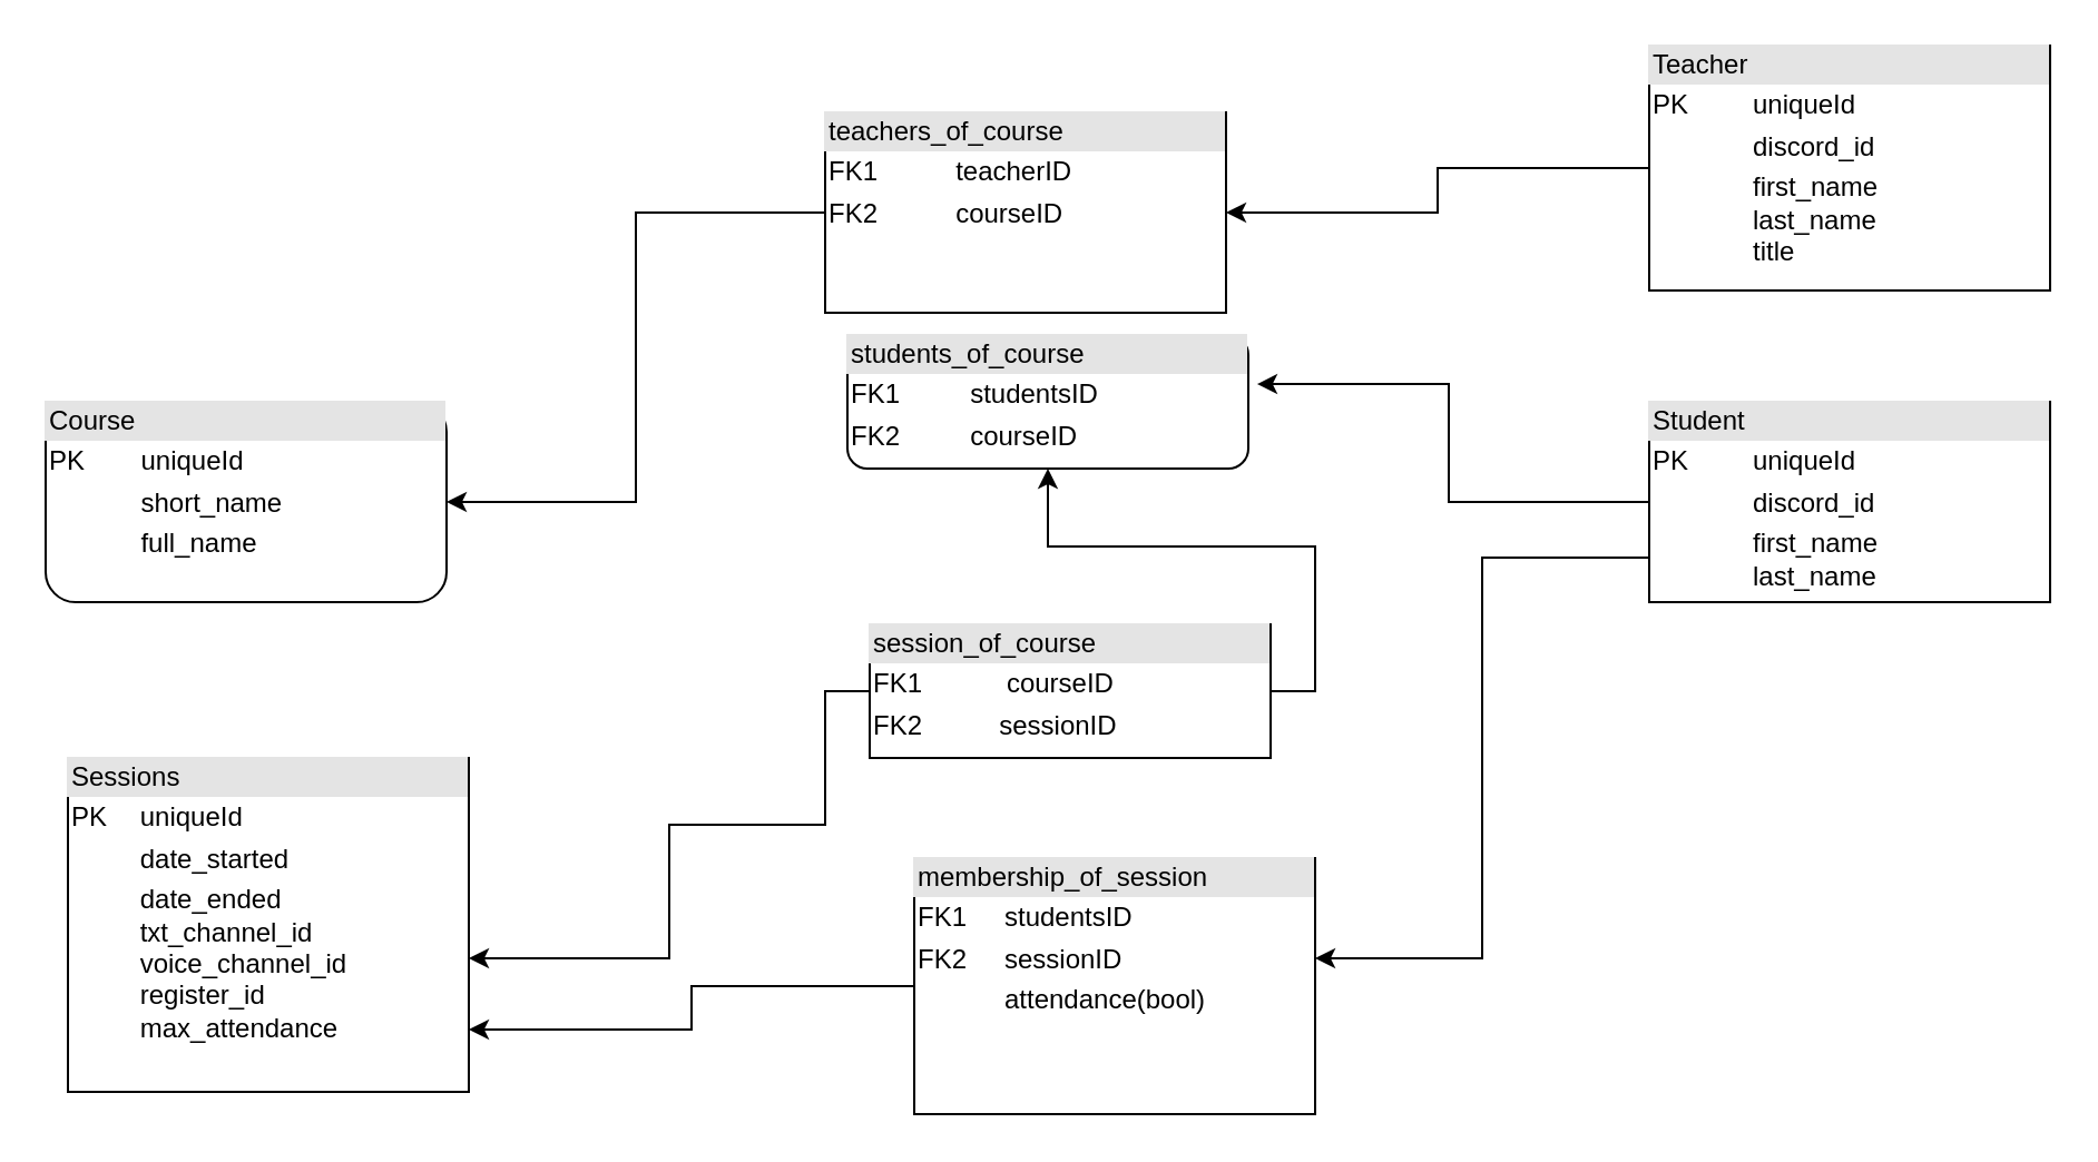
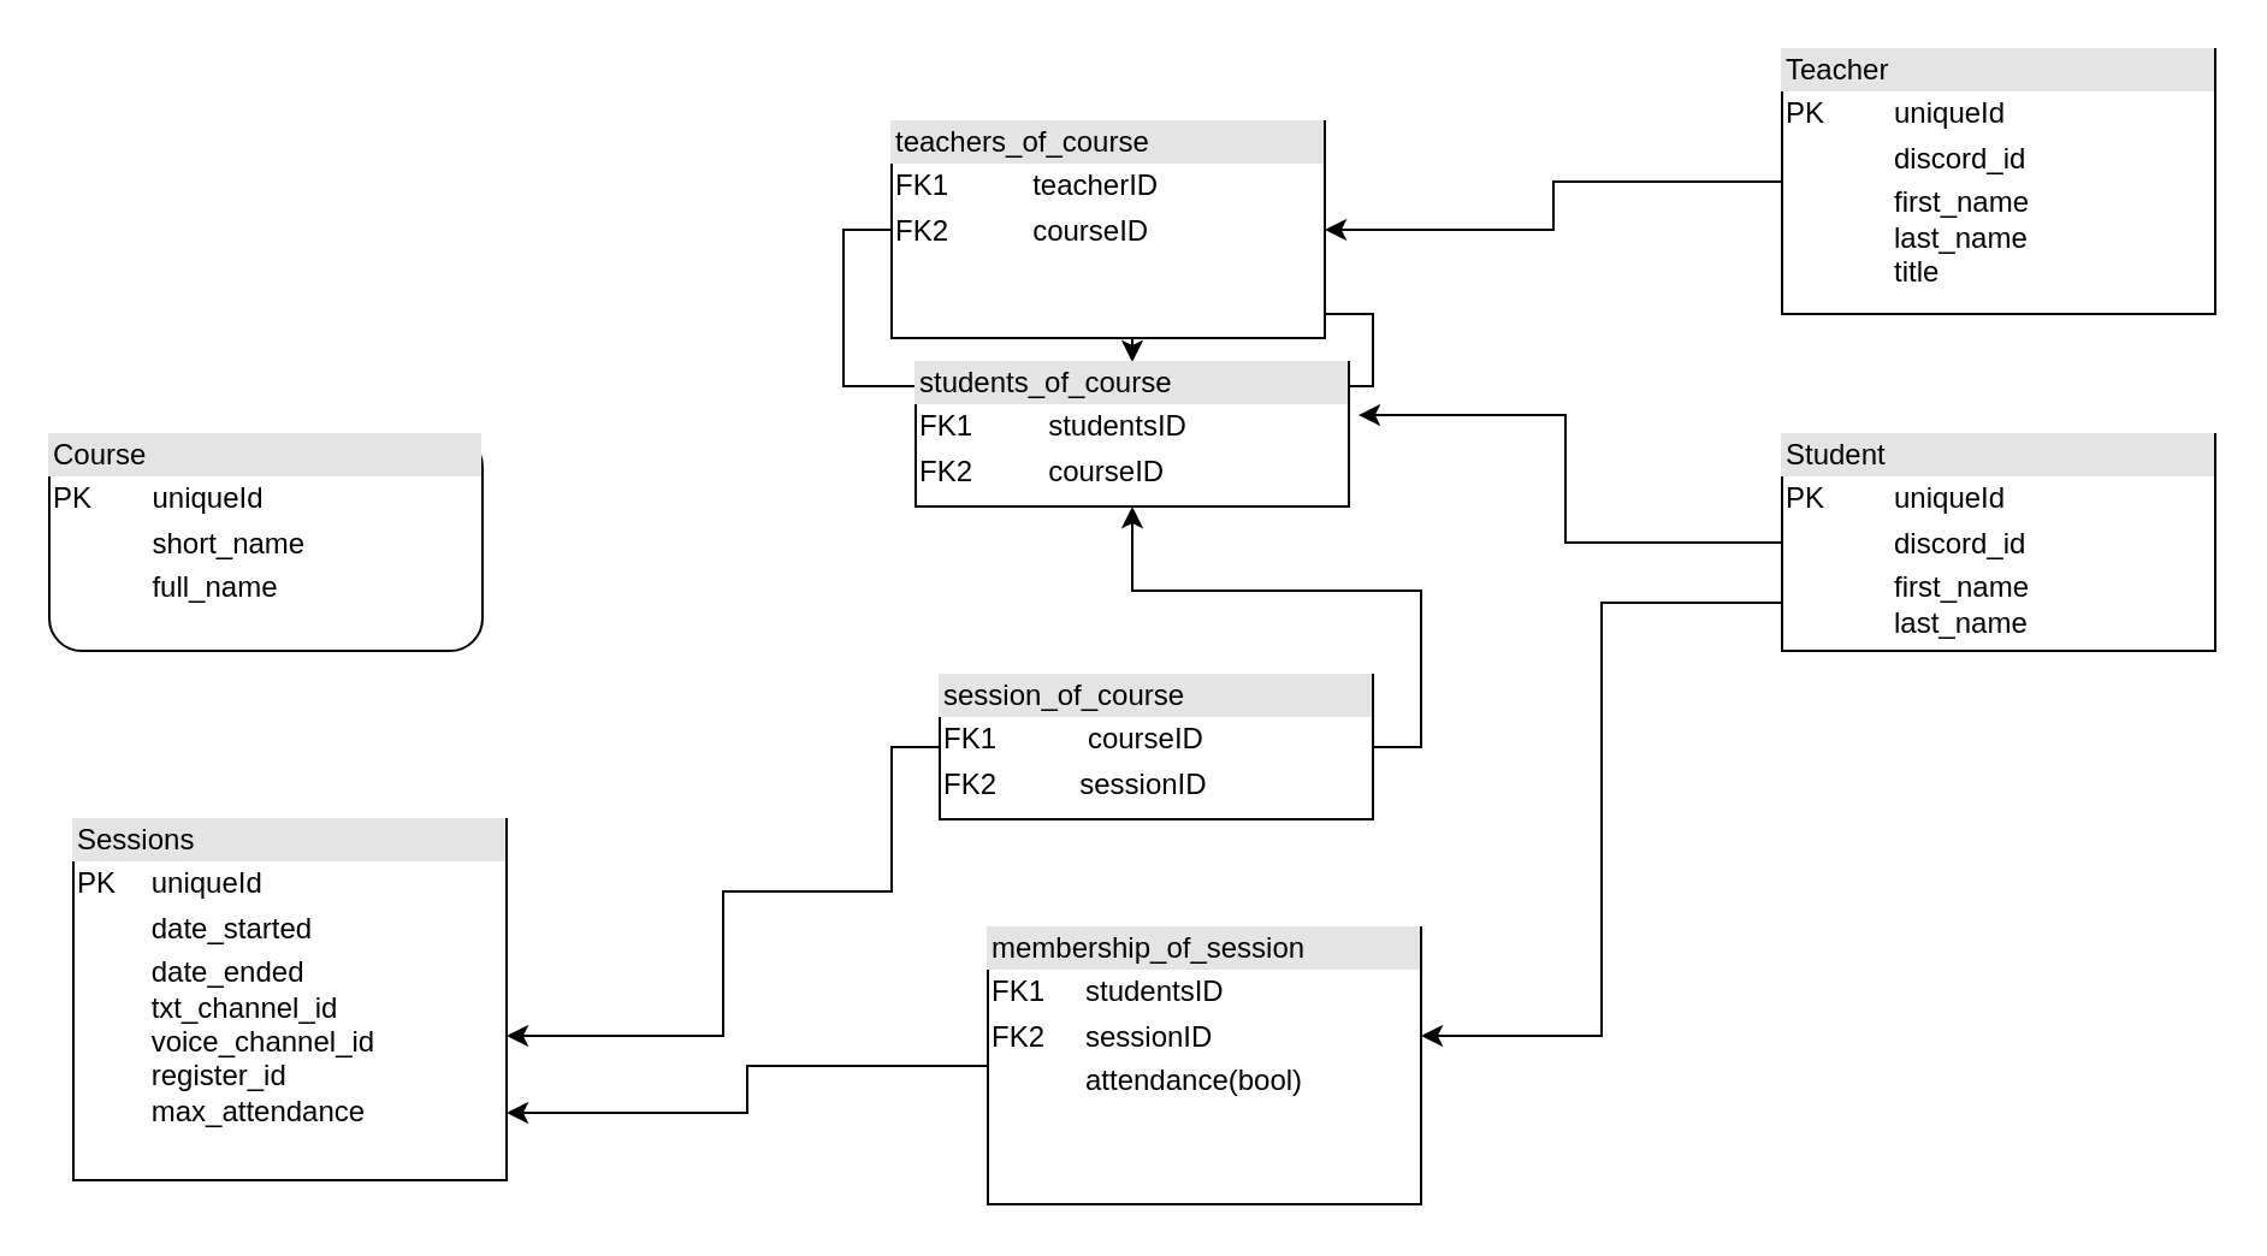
  <mxCell id="0" />
  <mxCell id="1" parent="0" />
  <mxCell id="2" style="edgeStyle=orthogonalEdgeStyle;rounded=0;orthogonalLoop=1;jettySize=auto;html=1;exitX=0;exitY=0.5;exitDx=0;exitDy=0;entryX=1.022;entryY=0.367;entryDx=0;entryDy=0;entryPerimeter=0;" edge="1" parent="1" source="4" target="10"><mxGeometry relative="1" as="geometry" /></mxCell>
  <mxCell id="3" style="edgeStyle=orthogonalEdgeStyle;rounded=0;orthogonalLoop=1;jettySize=auto;html=1;exitX=0;exitY=0.5;exitDx=0;exitDy=0;entryX=1;entryY=0.391;entryDx=0;entryDy=0;entryPerimeter=0;" edge="1" parent="1" source="4" target="13"><mxGeometry relative="1" as="geometry"><Array as="points"><mxPoint x="740" y="250" /><mxPoint x="665" y="250" /><mxPoint x="665" y="430" /></Array></mxGeometry></mxCell>
  <mxCell id="4" value="&lt;div style=&quot;box-sizing: border-box ; width: 100% ; background: #e4e4e4 ; padding: 2px&quot;&gt;Student&lt;/div&gt;&lt;table style=&quot;width: 100% ; font-size: 1em&quot; cellpadding=&quot;2&quot; cellspacing=&quot;0&quot;&gt;&lt;tbody&gt;&lt;tr&gt;&lt;td&gt;PK&lt;/td&gt;&lt;td&gt;uniqueId&lt;/td&gt;&lt;/tr&gt;&lt;tr&gt;&lt;td&gt;&lt;/td&gt;&lt;td&gt;discord_id&lt;/td&gt;&lt;/tr&gt;&lt;tr&gt;&lt;td&gt;&lt;/td&gt;&lt;td&gt;first_name&lt;br&gt;last_name&lt;/td&gt;&lt;/tr&gt;&lt;/tbody&gt;&lt;/table&gt;" style="verticalAlign=top;align=left;overflow=fill;html=1;" vertex="1" parent="1"><mxGeometry x="740" y="180" width="180" height="90" as="geometry" /></mxCell>
  <mxCell id="5" style="edgeStyle=orthogonalEdgeStyle;rounded=0;orthogonalLoop=1;jettySize=auto;html=1;exitX=0;exitY=0.5;exitDx=0;exitDy=0;entryX=1;entryY=0.5;entryDx=0;entryDy=0;" edge="1" parent="1" source="6" target="9"><mxGeometry relative="1" as="geometry" /></mxCell>
  <mxCell id="6" value="&lt;div style=&quot;box-sizing: border-box ; width: 100% ; background: #e4e4e4 ; padding: 2px&quot;&gt;Teacher&lt;/div&gt;&lt;table style=&quot;width: 100% ; font-size: 1em&quot; cellpadding=&quot;2&quot; cellspacing=&quot;0&quot;&gt;&lt;tbody&gt;&lt;tr&gt;&lt;td&gt;PK&lt;/td&gt;&lt;td&gt;uniqueId&lt;/td&gt;&lt;/tr&gt;&lt;tr&gt;&lt;td&gt;&lt;/td&gt;&lt;td&gt;discord_id&lt;/td&gt;&lt;/tr&gt;&lt;tr&gt;&lt;td&gt;&lt;/td&gt;&lt;td&gt;first_name&lt;br&gt;last_name&lt;br&gt;title&lt;/td&gt;&lt;/tr&gt;&lt;/tbody&gt;&lt;/table&gt;" style="verticalAlign=top;align=left;overflow=fill;html=1;" vertex="1" parent="1"><mxGeometry x="740" y="20" width="180" height="110" as="geometry" /></mxCell>
  <mxCell id="7" value="&lt;div style=&quot;box-sizing: border-box ; width: 100% ; background: #e4e4e4 ; padding: 2px&quot;&gt;Course&lt;/div&gt;&lt;table style=&quot;width: 100% ; font-size: 1em&quot; cellpadding=&quot;2&quot; cellspacing=&quot;0&quot;&gt;&lt;tbody&gt;&lt;tr&gt;&lt;td&gt;PK&lt;/td&gt;&lt;td&gt;uniqueId&lt;/td&gt;&lt;/tr&gt;&lt;tr&gt;&lt;td&gt;&lt;br&gt;&lt;/td&gt;&lt;td&gt;short_name&lt;br&gt;&lt;/td&gt;&lt;/tr&gt;&lt;tr&gt;&lt;td&gt;&lt;br&gt;&lt;/td&gt;&lt;td&gt;full_name&lt;/td&gt;&lt;/tr&gt;&lt;/tbody&gt;&lt;/table&gt;" style="verticalAlign=top;align=left;overflow=fill;html=1;rounded=1;" vertex="1" parent="1"><mxGeometry x="20" y="180" width="180" height="90" as="geometry" /></mxCell>
- <mxCell id="8" style="edgeStyle=orthogonalEdgeStyle;rounded=0;orthogonalLoop=1;jettySize=auto;html=1;exitX=0;exitY=0.5;exitDx=0;exitDy=0;entryX=1;entryY=0.5;entryDx=0;entryDy=0;" edge="1" parent="1" source="9" target="7"><mxGeometry relative="1" as="geometry" /></mxCell>
+ <mxCell id="8" style="edgeStyle=orthogonalEdgeStyle;rounded=0;orthogonalLoop=1;jettySize=auto;html=1;exitX=0;exitY=0.5;exitDx=0;exitDy=0;" edge="1" parent="1" source="9" target="10"><mxGeometry relative="1" as="geometry" /></mxCell>
  <mxCell id="9" value="&lt;div style=&quot;box-sizing: border-box ; width: 100% ; background: #e4e4e4 ; padding: 2px&quot;&gt;teachers_of_course&lt;/div&gt;&lt;table style=&quot;width: 100% ; font-size: 1em&quot; cellpadding=&quot;2&quot; cellspacing=&quot;0&quot;&gt;&lt;tbody&gt;&lt;tr&gt;&lt;td&gt;FK1&lt;/td&gt;&lt;td&gt;teacherID&lt;/td&gt;&lt;/tr&gt;&lt;tr&gt;&lt;td&gt;FK2&lt;/td&gt;&lt;td&gt;courseID&lt;/td&gt;&lt;/tr&gt;&lt;tr&gt;&lt;td&gt;&lt;br&gt;&lt;/td&gt;&lt;td&gt;&lt;br&gt;&lt;/td&gt;&lt;/tr&gt;&lt;/tbody&gt;&lt;/table&gt;" style="verticalAlign=top;align=left;overflow=fill;html=1;" vertex="1" parent="1"><mxGeometry x="370" y="50" width="180" height="90" as="geometry" /></mxCell>
- <mxCell id="10" value="&lt;div style=&quot;box-sizing: border-box ; width: 100% ; background: #e4e4e4 ; padding: 2px&quot;&gt;students_of_course&lt;/div&gt;&lt;table style=&quot;width: 100% ; font-size: 1em&quot; cellpadding=&quot;2&quot; cellspacing=&quot;0&quot;&gt;&lt;tbody&gt;&lt;tr&gt;&lt;td&gt;FK1&lt;/td&gt;&lt;td&gt;studentsID&lt;/td&gt;&lt;/tr&gt;&lt;tr&gt;&lt;td&gt;FK2&lt;/td&gt;&lt;td&gt;courseID&lt;/td&gt;&lt;/tr&gt;&lt;tr&gt;&lt;td&gt;&lt;br&gt;&lt;/td&gt;&lt;td&gt;&lt;br&gt;&lt;/td&gt;&lt;/tr&gt;&lt;/tbody&gt;&lt;/table&gt;" style="verticalAlign=top;align=left;overflow=fill;html=1;rounded=1;" vertex="1" parent="1"><mxGeometry x="380" y="150" width="180" height="60" as="geometry" /></mxCell>
+ <mxCell id="10" value="&lt;div style=&quot;box-sizing: border-box ; width: 100% ; background: #e4e4e4 ; padding: 2px&quot;&gt;students_of_course&lt;/div&gt;&lt;table style=&quot;width: 100% ; font-size: 1em&quot; cellpadding=&quot;2&quot; cellspacing=&quot;0&quot;&gt;&lt;tbody&gt;&lt;tr&gt;&lt;td&gt;FK1&lt;/td&gt;&lt;td&gt;studentsID&lt;/td&gt;&lt;/tr&gt;&lt;tr&gt;&lt;td&gt;FK2&lt;/td&gt;&lt;td&gt;courseID&lt;/td&gt;&lt;/tr&gt;&lt;tr&gt;&lt;td&gt;&lt;br&gt;&lt;/td&gt;&lt;td&gt;&lt;br&gt;&lt;/td&gt;&lt;/tr&gt;&lt;/tbody&gt;&lt;/table&gt;" style="verticalAlign=top;align=left;overflow=fill;html=1;" vertex="1" parent="1"><mxGeometry x="380" y="150" width="180" height="60" as="geometry" /></mxCell>
  <mxCell id="11" value="&lt;div style=&quot;box-sizing: border-box ; width: 100% ; background: #e4e4e4 ; padding: 2px&quot;&gt;Sessions&lt;/div&gt;&lt;table style=&quot;width: 100% ; font-size: 1em&quot; cellpadding=&quot;2&quot; cellspacing=&quot;0&quot;&gt;&lt;tbody&gt;&lt;tr&gt;&lt;td&gt;PK&lt;/td&gt;&lt;td&gt;uniqueId&lt;/td&gt;&lt;/tr&gt;&lt;tr&gt;&lt;td&gt;&lt;br&gt;&lt;/td&gt;&lt;td&gt;date_started&lt;/td&gt;&lt;/tr&gt;&lt;tr&gt;&lt;td&gt;&lt;br&gt;&lt;/td&gt;&lt;td&gt;date_ended&lt;br&gt;txt_channel_id&lt;br&gt;voice_channel_id&lt;br&gt;register_id&lt;br&gt;max_attendance&lt;/td&gt;&lt;/tr&gt;&lt;/tbody&gt;&lt;/table&gt;" style="verticalAlign=top;align=left;overflow=fill;html=1;" vertex="1" parent="1"><mxGeometry x="30" y="340" width="180" height="150" as="geometry" /></mxCell>
  <mxCell id="12" style="edgeStyle=orthogonalEdgeStyle;rounded=0;orthogonalLoop=1;jettySize=auto;html=1;exitX=0;exitY=0.5;exitDx=0;exitDy=0;entryX=1;entryY=0.813;entryDx=0;entryDy=0;entryPerimeter=0;" edge="1" parent="1" source="13" target="11"><mxGeometry relative="1" as="geometry" /></mxCell>
  <mxCell id="13" value="&lt;div style=&quot;box-sizing: border-box ; width: 100% ; background: #e4e4e4 ; padding: 2px&quot;&gt;membership_of_session&lt;/div&gt;&lt;table style=&quot;width: 100% ; font-size: 1em&quot; cellpadding=&quot;2&quot; cellspacing=&quot;0&quot;&gt;&lt;tbody&gt;&lt;tr&gt;&lt;td&gt;FK1&lt;/td&gt;&lt;td&gt;studentsID&lt;/td&gt;&lt;/tr&gt;&lt;tr&gt;&lt;td&gt;FK2&lt;/td&gt;&lt;td&gt;sessionID&lt;/td&gt;&lt;/tr&gt;&lt;tr&gt;&lt;td&gt;&lt;br&gt;&lt;/td&gt;&lt;td&gt;attendance(bool)&lt;/td&gt;&lt;/tr&gt;&lt;/tbody&gt;&lt;/table&gt;" style="verticalAlign=top;align=left;overflow=fill;html=1;" vertex="1" parent="1"><mxGeometry x="410" y="385" width="180" height="115" as="geometry" /></mxCell>
  <mxCell id="14" style="edgeStyle=orthogonalEdgeStyle;rounded=0;orthogonalLoop=1;jettySize=auto;html=1;exitX=0;exitY=0.5;exitDx=0;exitDy=0;entryX=1;entryY=0.6;entryDx=0;entryDy=0;entryPerimeter=0;" edge="1" parent="1" source="16" target="11"><mxGeometry relative="1" as="geometry"><Array as="points"><mxPoint x="370" y="310" /><mxPoint x="370" y="370" /><mxPoint x="300" y="370" /><mxPoint x="300" y="430" /></Array></mxGeometry></mxCell>
  <mxCell id="15" style="edgeStyle=orthogonalEdgeStyle;rounded=0;orthogonalLoop=1;jettySize=auto;html=1;exitX=1;exitY=0.5;exitDx=0;exitDy=0;" edge="1" parent="1" source="16" target="10"><mxGeometry relative="1" as="geometry" /></mxCell>
  <mxCell id="16" value="&lt;div style=&quot;box-sizing: border-box ; width: 100% ; background: #e4e4e4 ; padding: 2px&quot;&gt;session_of_course&lt;/div&gt;&lt;table style=&quot;width: 100% ; font-size: 1em&quot; cellpadding=&quot;2&quot; cellspacing=&quot;0&quot;&gt;&lt;tbody&gt;&lt;tr&gt;&lt;td&gt;FK1&lt;/td&gt;&lt;td&gt;&amp;nbsp;courseID&lt;/td&gt;&lt;/tr&gt;&lt;tr&gt;&lt;td&gt;FK2&lt;/td&gt;&lt;td&gt;sessionID&lt;/td&gt;&lt;/tr&gt;&lt;/tbody&gt;&lt;/table&gt;" style="verticalAlign=top;align=left;overflow=fill;html=1;" vertex="1" parent="1"><mxGeometry x="390" y="280" width="180" height="60" as="geometry" /></mxCell>
  <mxCell id="17" style="edgeStyle=orthogonalEdgeStyle;rounded=0;orthogonalLoop=1;jettySize=auto;html=1;exitX=0.5;exitY=1;exitDx=0;exitDy=0;" edge="1" parent="1" source="16" target="16"><mxGeometry relative="1" as="geometry" /></mxCell>
